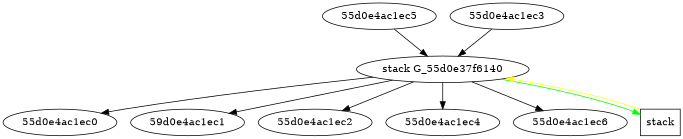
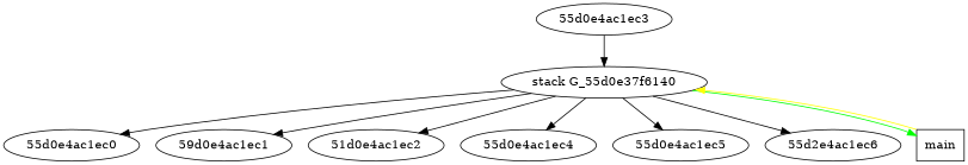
  digraph {
    "stack G_55d0e37f6140"
    "55d0e4ac1ec0"
    n3 [label="59d0e4ac1ec1"]
-   "55d0e4ac1ec2"
+   "55d0e4ac1ec2" [label="51d0e4ac1ec2"]
    "55d0e4ac1ec4"
    "55d0e4ac1ec5"
-   "55d0e4ac1ec6"
-   n8 [label=stack shape=box]
+   "55d0e4ac1ec6" [label="55d2e4ac1ec6"]
+   n8 [label=main shape=box]
    "55d0e4ac1ec3"
    "stack G_55d0e37f6140" -> "55d0e4ac1ec0"
    "stack G_55d0e37f6140" -> n3
    "stack G_55d0e37f6140" -> "55d0e4ac1ec2"
    "stack G_55d0e37f6140" -> "55d0e4ac1ec4"
-   "55d0e4ac1ec5" -> "stack G_55d0e37f6140"
+   "stack G_55d0e37f6140" -> "55d0e4ac1ec5"
    "stack G_55d0e37f6140" -> "55d0e4ac1ec6"
    "stack G_55d0e37f6140" -> n8 [color=green]
    n8 -> "stack G_55d0e37f6140" [color=yellow]
    "55d0e4ac1ec3" -> "stack G_55d0e37f6140"
  }
